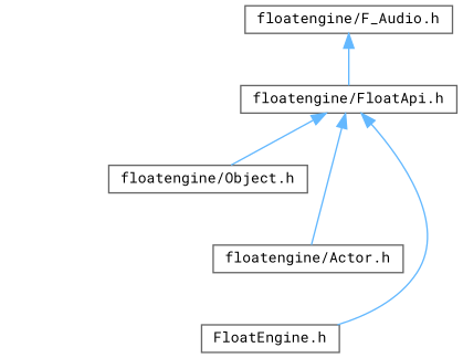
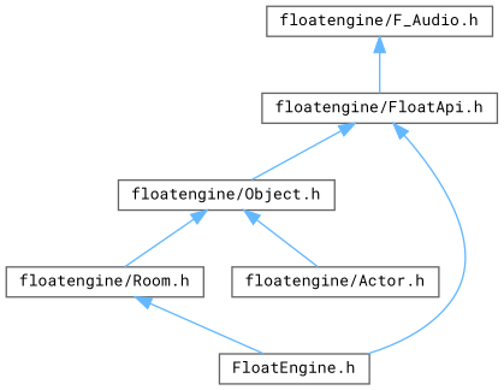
  digraph {
    fontname="Roboto Mono"
    node [color=grey40 fillcolor=white fontname="Roboto Mono" fontsize=10 shape=box style=filled]
    edge [color=steelblue1 dir=back fontname="Roboto Mono" fontsize=10 labelfontname=Helvetica labelfontsize=10 style=solid]
    n1 [height=0.2 label="floatengine/F_Audio.h" width=0.4]
    n2 [height=0.2 label="floatengine/FloatApi.h" width=0.4]
    n3 [height=0.2 label="floatengine/Object.h" width=0.4]
    n4 [height=0.2 label="FloatEngine.h" width=0.4]
    n5 [height=0.2 label="floatengine/Actor.h" width=0.4]
+   n6 [height=0.2 label="floatengine/Room.h" width=0.4]
    n1 -> n2
    n2 -> n3
    n2 -> n4
-   n2 -> n5
+   n3 -> n5
+   n3 -> n6
+   n6 -> n4
  }
